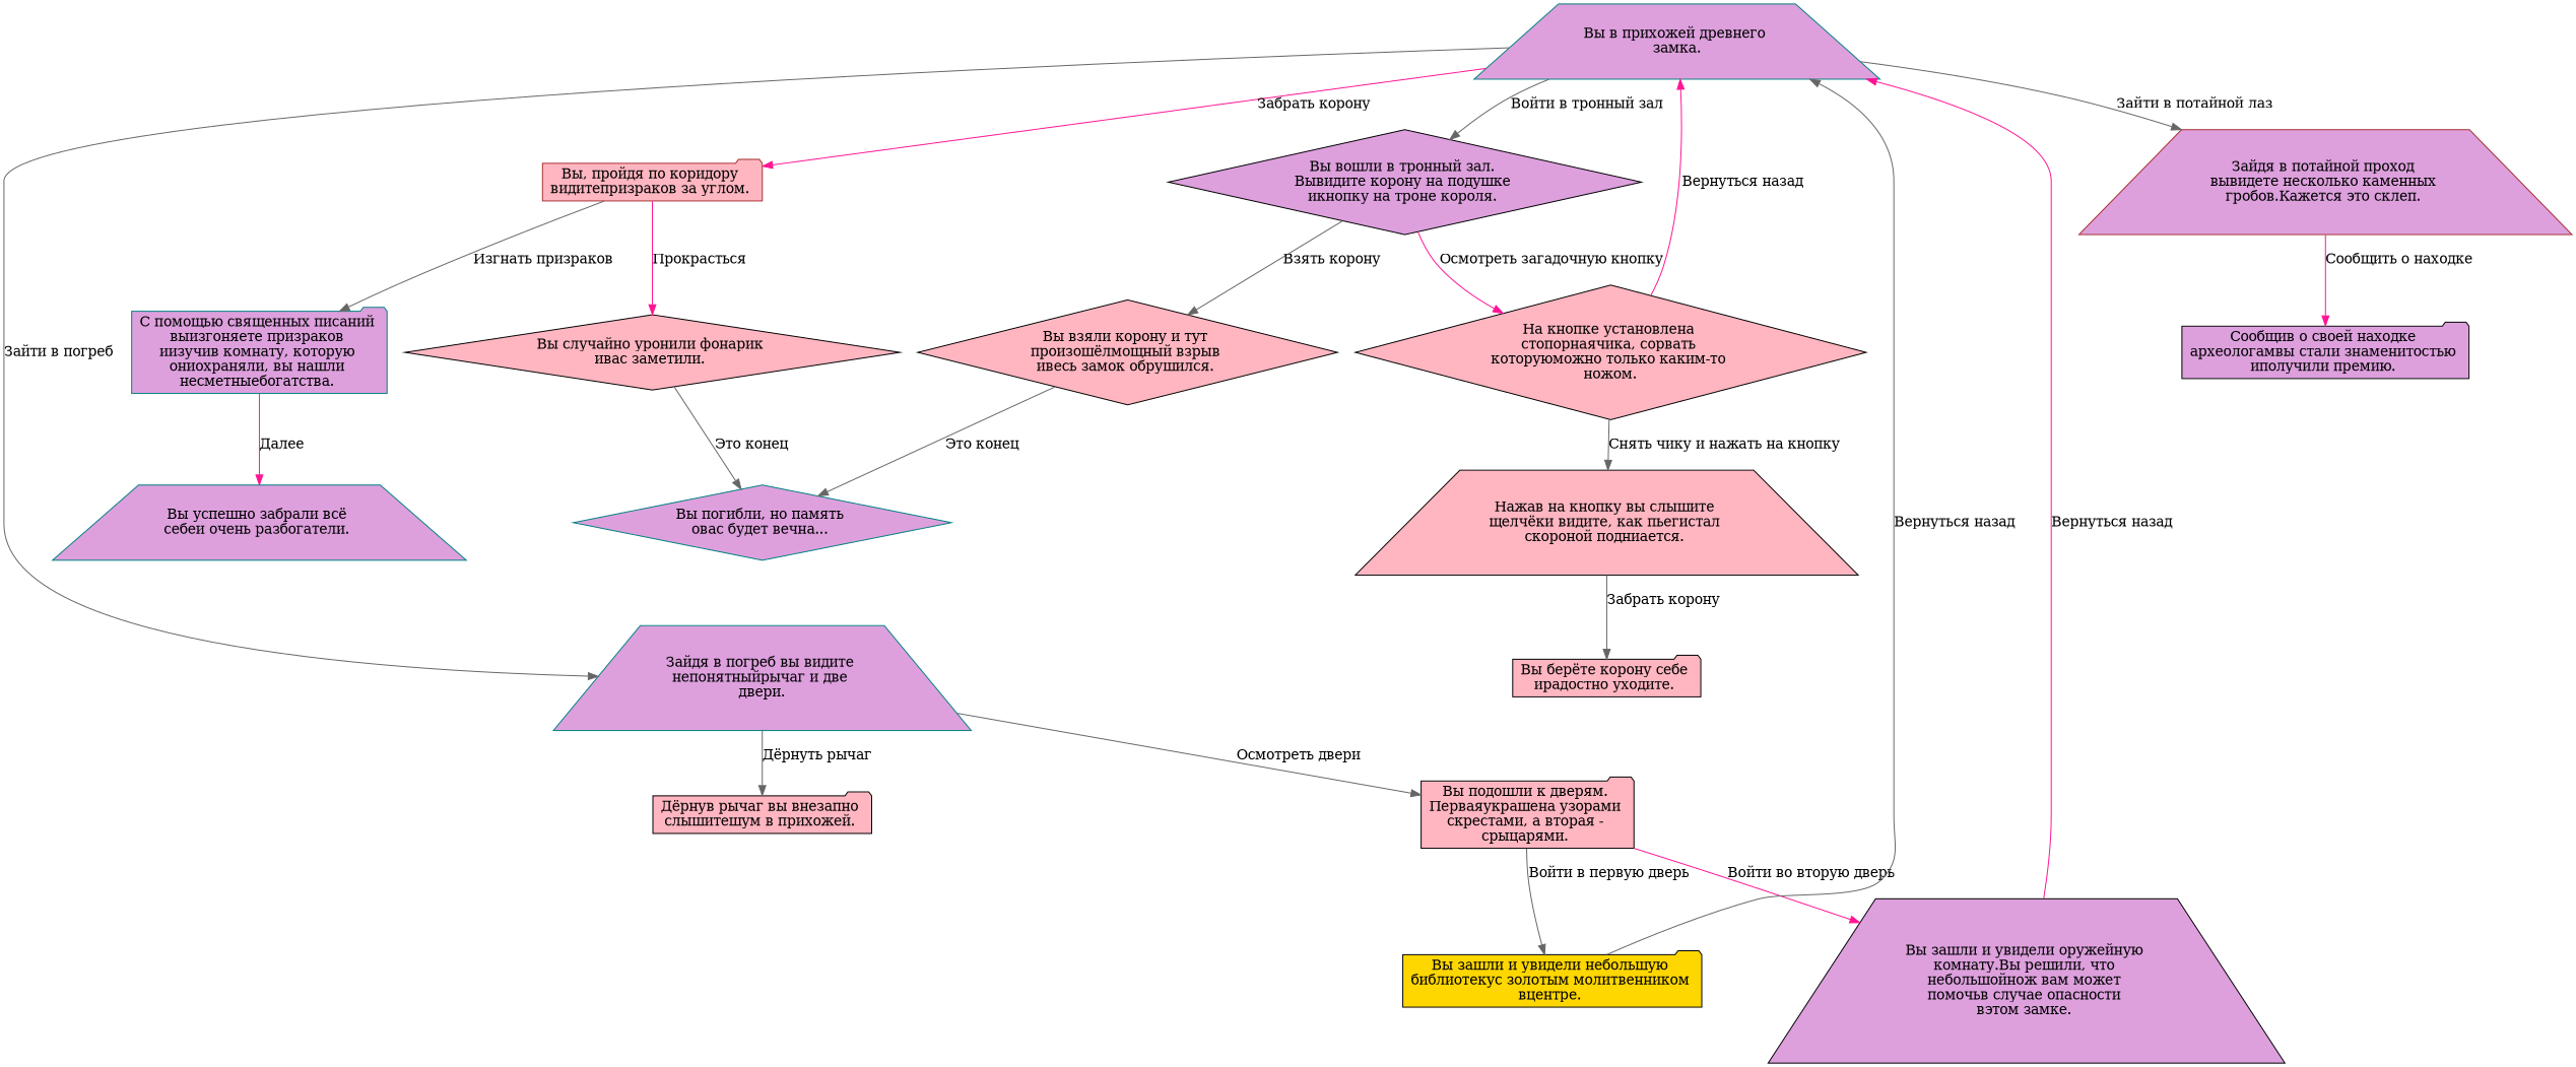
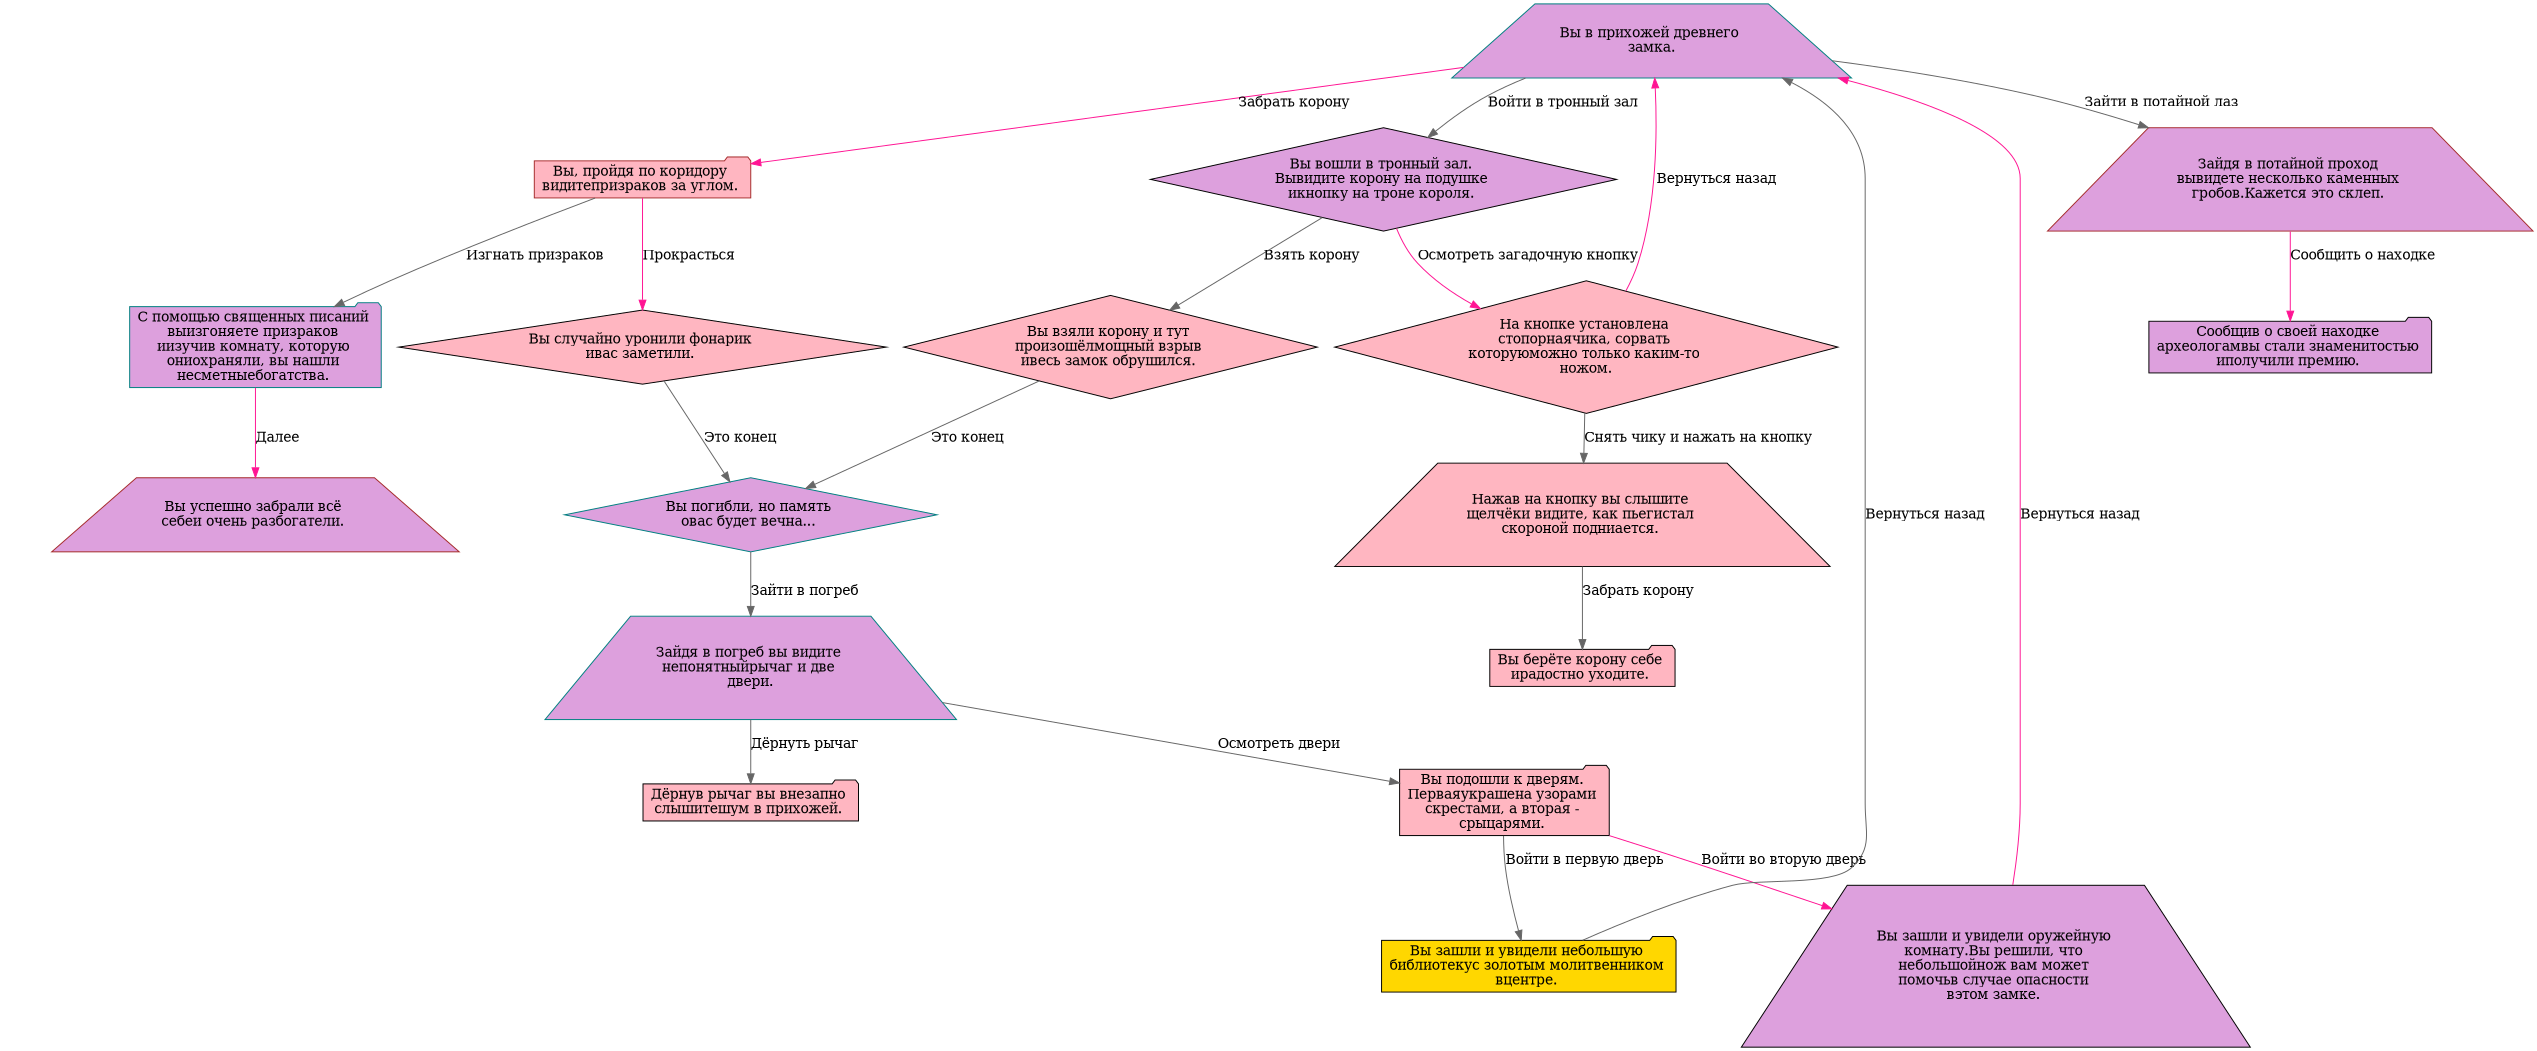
  digraph {
    node [color=black fillcolor=plum shape=folder style=filled]
    edge [color=gray40]
    n1 [color=teal label="Вы в прихожей древнего \nзамка." shape=trapezium]
    n2 [color=brown fillcolor=lightpink label="Вы, пройдя по коридору \nвидитепризраков за углом. "]
    n3 [label="Вы вошли в тронный зал. \nВывидите корону на подушке \nикнопку на троне короля. " shape=diamond]
    n4 [color=teal label="Зайдя в погреб вы видите \nнепонятныйрычаг и две \nдвери." shape=trapezium]
    n5 [color=brown label="Зайдя в потайной проход \nвывидете несколько каменных \nгробов.Кажется это склеп. " shape=trapezium]
    n6 [color=teal label="С помощью священных писаний \nвыизгоняете призраков \nиизучив комнату, которую \nониохраняли, вы нашли \nнесметныебогатства. "]
    n7 [fillcolor=lightpink label="Вы случайно уронили фонарик \nивас заметили. " shape=diamond]
    n8 [fillcolor=lightpink label="Вы взяли корону и тут \nпроизошёлмощный взрыв \nивесь замок обрушился. " shape=diamond]
    n9 [fillcolor=lightpink label="На кнопке установлена \nстопорнаячика, сорвать \nкоторуюможно только каким-то \nножом." shape=diamond]
    n10 [fillcolor=lightpink label="Дёрнув рычаг вы внезапно \nслышитешум в прихожей. "]
    n11 [fillcolor=lightpink label="Вы подошли к дверям. \nПерваяукрашена узорами \nскрестами, а вторая - \nсрыцарями. "]
    n12 [label="Сообщив о своей находке \nархеологамвы стали знаменитостью \nиполучили премию. "]
-   n13 [color=teal label="Вы успешно забрали всё \nсебеи очень разбогатели. " shape=trapezium]
+   n13 [color=brown label="Вы успешно забрали всё \nсебеи очень разбогатели. " shape=trapezium]
    n14 [color=teal label="Вы погибли, но память \nовас будет вечна... " shape=diamond]
    n15 [fillcolor=lightpink label="Нажав на кнопку вы слышите \nщелчёки видите, как пьегистал \nскороной подниается. " shape=trapezium]
    n16 [fillcolor=gold label="Вы зашли и увидели небольшую \nбиблиотекус золотым молитвенником \nвцентре. "]
    n17 [label="Вы зашли и увидели оружейную \nкомнату.Вы решили, что \nнебольшойнож вам может \nпомочьв случае опасности \nвэтом замке. " shape=trapezium]
    n18 [fillcolor=lightpink label="Вы берёте корону себе \nирадостно уходите. "]
    n1 -> n2 [color=deeppink label="Забрать корону"]
    n1 -> n3 [label="Войти в тронный зал"]
-   n1 -> n4 [label="Зайти в погреб"]
+   n14 -> n4 [label="Зайти в погреб"]
    n1 -> n5 [label="Зайти в потайной лаз"]
    n2 -> n6 [label="Изгнать призраков"]
    n2 -> n7 [color=deeppink label="Прокрасться"]
    n3 -> n8 [label="Взять корону"]
    n3 -> n9 [color=deeppink label="Осмотреть загадочную кнопку"]
    n4 -> n10 [label="Дёрнуть рычаг"]
    n4 -> n11 [label="Осмотреть двери"]
    n5 -> n12 [color=deeppink label="Сообщить о находке"]
    n6 -> n13 [color=deeppink label="Далее"]
    n7 -> n14 [label="Это конец"]
    n8 -> n14 [label="Это конец"]
    n9 -> n1 [color=deeppink label="Вернуться назад"]
    n9 -> n15 [label="Снять чику и нажать на кнопку"]
    n11 -> n16 [label="Войти в первую дверь"]
    n11 -> n17 [color=deeppink label="Войти во вторую дверь"]
    n15 -> n18 [label="Забрать корону"]
    n16 -> n1 [label="Вернуться назад"]
    n17 -> n1 [color=deeppink label="Вернуться назад"]
  }
